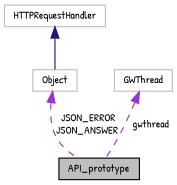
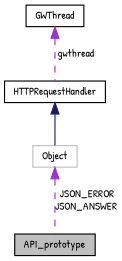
  digraph {
    fontname="Patrick Hand"
    node [color=black fillcolor=white fontname="Patrick Hand" fontsize=10 shape=record style=filled]
    edge [color=darkorchid3 dir=back fontname="Patrick Hand" fontsize=10 labelfontname=Helvetica labelfontsize=10 style=dashed]
    n1 [fillcolor=grey75 fontcolor=black height=0.2 label=API_prototype width=0.4]
-   n2 [color=grey75 height=0.2 label=HTTPRequestHandler width=0.4]
+   n2 [height=0.2 label=HTTPRequestHandler width=0.4]
    n3 [color=grey75 height=0.2 label=Object width=0.4]
-   n4 [color=grey75 height=0.2 label=GWThread width=0.4]
+   n4 [height=0.2 label=GWThread width=0.4]
    n2 -> n3 [color=midnightblue style=solid]
    n3 -> n1 [label=" JSON_ERROR\nJSON_ANSWER"]
-   n4 -> n1 [label=" gwthread"]
+   n4 -> n2 [label=" gwthread"]
  }
